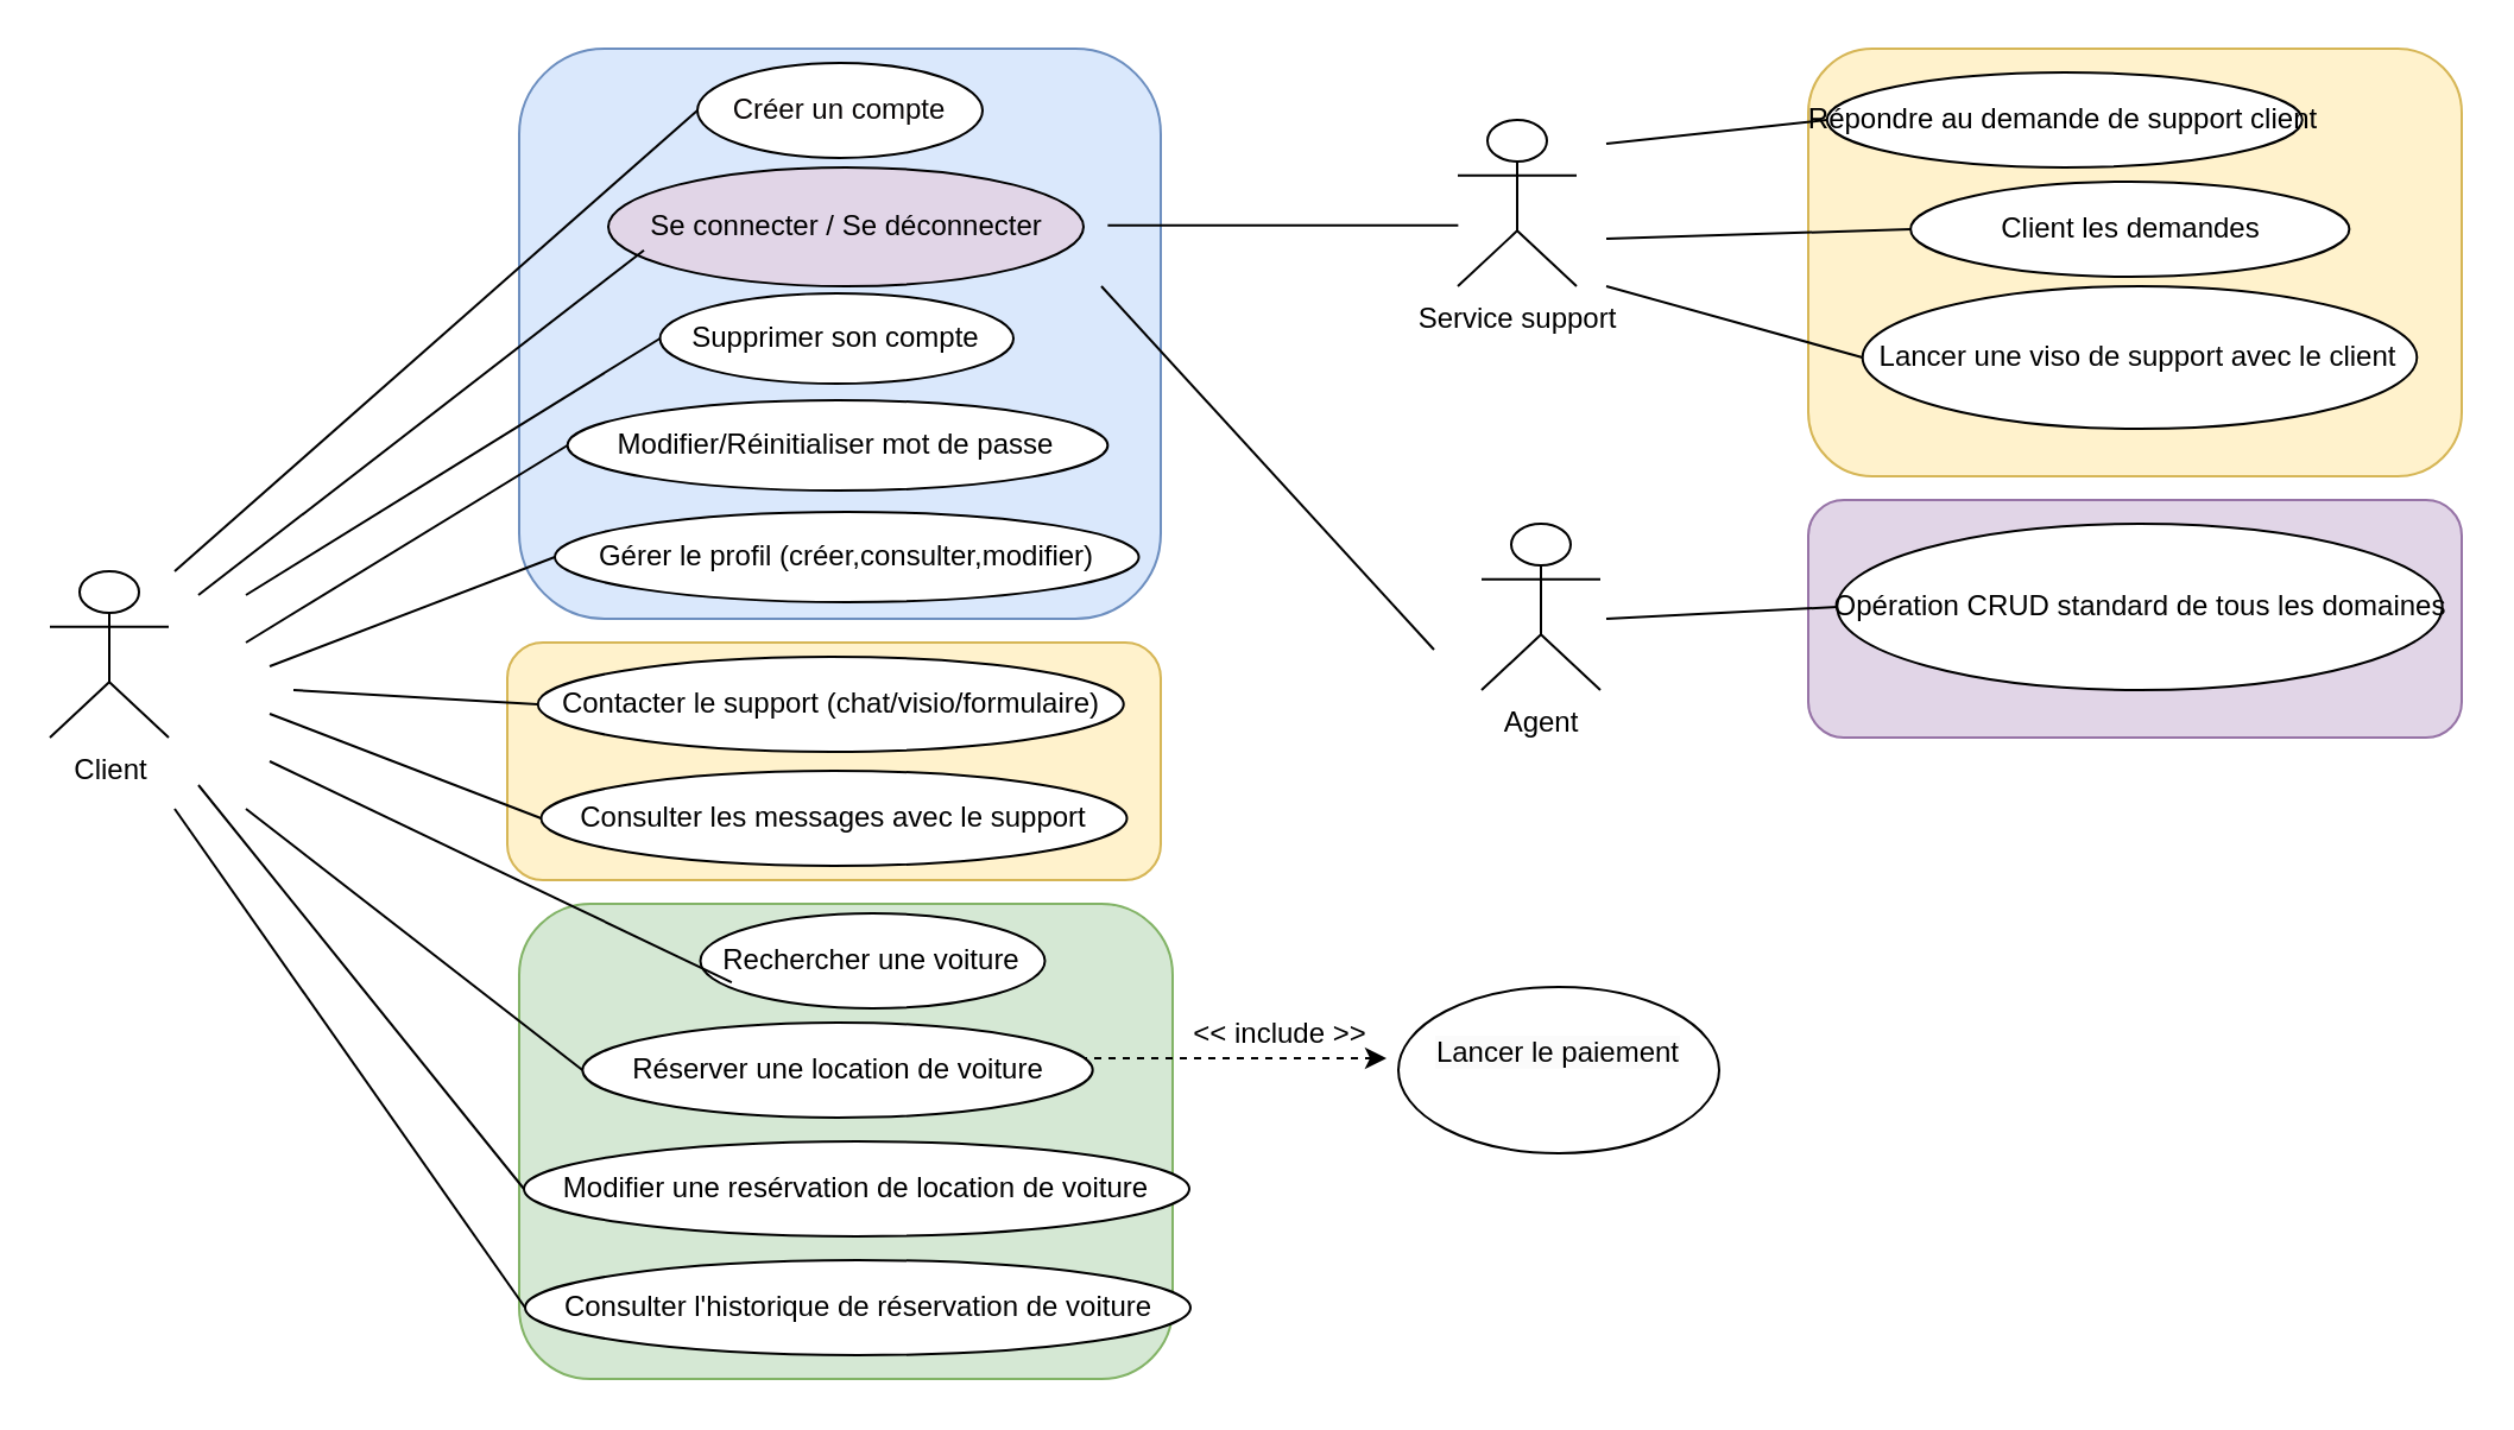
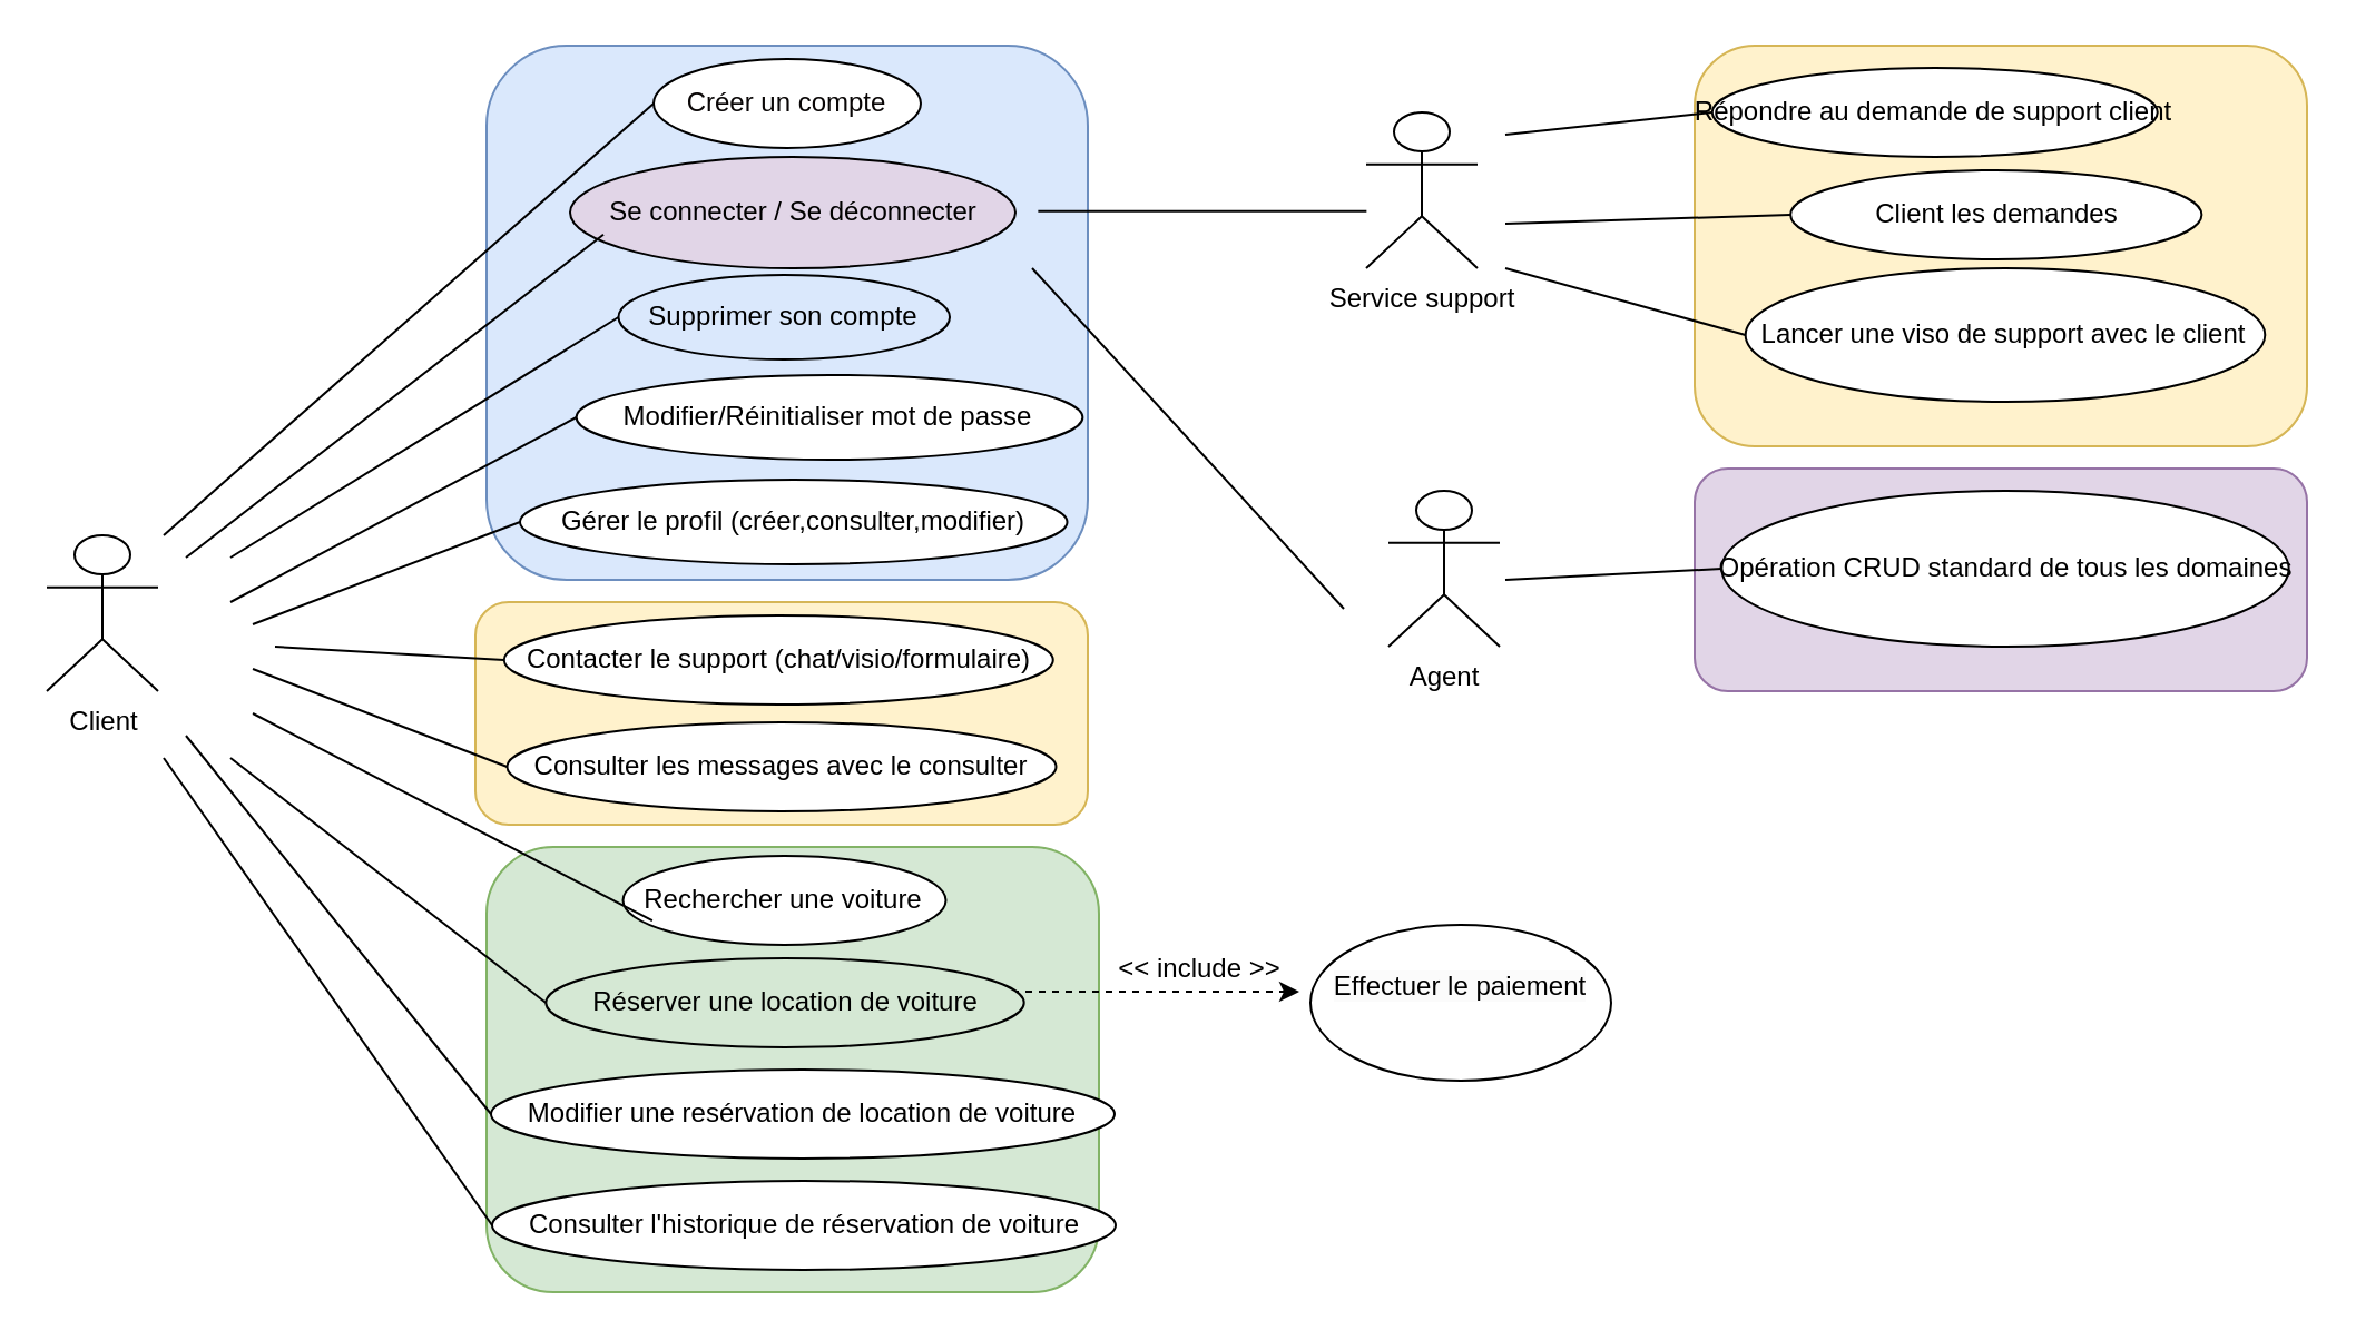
  <mxCell id="0" />
  <mxCell id="1" parent="0" />
  <mxCell id="2" value="" style="rounded=1;whiteSpace=wrap;html=1;fillColor=#fff2cc;strokeColor=#d6b656;" vertex="1" parent="1"><mxGeometry x="760.5" y="20" width="275" height="180" as="geometry" /></mxCell>
  <mxCell id="3" value="" style="rounded=1;whiteSpace=wrap;html=1;fillColor=#d5e8d4;strokeColor=#82b366;" vertex="1" parent="1"><mxGeometry x="218" y="380" width="275" height="200" as="geometry" /></mxCell>
  <mxCell id="4" value="" style="rounded=1;whiteSpace=wrap;html=1;fillColor=#fff2cc;strokeColor=#d6b656;" vertex="1" parent="1"><mxGeometry x="213" y="270" width="275" height="100" as="geometry" /></mxCell>
  <mxCell id="5" value="" style="rounded=1;whiteSpace=wrap;html=1;fillColor=#dae8fc;strokeColor=#6c8ebf;" vertex="1" parent="1"><mxGeometry x="218" y="20" width="270" height="240" as="geometry" /></mxCell>
  <mxCell id="6" value="Client" style="shape=umlActor;verticalLabelPosition=bottom;verticalAlign=top;html=1;outlineConnect=0;" vertex="1" parent="1"><mxGeometry x="20.5" y="240" width="50" height="70" as="geometry" /></mxCell>
  <mxCell id="7" value="Service support" style="shape=umlActor;verticalLabelPosition=bottom;verticalAlign=top;html=1;outlineConnect=0;" vertex="1" parent="1"><mxGeometry x="613" y="50" width="50" height="70" as="geometry" /></mxCell>
  <mxCell id="8" style="edgeStyle=none;html=1;dashed=1;" edge="1" parent="1"><mxGeometry relative="1" as="geometry"><mxPoint x="583" y="445" as="targetPoint" /><mxPoint x="454" y="445" as="sourcePoint" /></mxGeometry></mxCell>
  <mxCell id="9" value="&lt;span style=&quot;color: rgb(9, 6, 6); text-wrap-mode: nowrap;&quot;&gt;Créer un compte&lt;/span&gt;" style="ellipse;whiteSpace=wrap;html=1;" vertex="1" parent="1"><mxGeometry x="293" y="26" width="120" height="40" as="geometry" /></mxCell>
  <mxCell id="10" value="&lt;span style=&quot;color: rgb(0, 0, 0); text-wrap-mode: nowrap;&quot;&gt;Se connecter /&amp;nbsp;&lt;/span&gt;&lt;span style=&quot;text-wrap-mode: nowrap; color: rgb(0, 0, 0);&quot;&gt;Se déconnecter&lt;/span&gt;" style="ellipse;whiteSpace=wrap;html=1;fillColor=#e1d5e7;" vertex="1" parent="1"><mxGeometry x="255.5" y="70" width="200" height="50" as="geometry" /></mxCell>
- <mxCell id="11" value="&lt;span style=&quot;color: rgb(0, 0, 0); text-wrap-mode: nowrap;&quot;&gt;Supprimer son compte&lt;/span&gt;" style="ellipse;whiteSpace=wrap;html=1;" vertex="1" parent="1"><mxGeometry x="277.25" y="123" width="148.75" height="38" as="geometry" /></mxCell>
- <mxCell id="12" value="&#10;&lt;span style=&quot;color: rgb(0, 0, 0); font-family: Helvetica; font-size: 12px; font-style: normal; font-variant-ligatures: normal; font-variant-caps: normal; font-weight: 400; letter-spacing: normal; orphans: 2; text-align: center; text-indent: 0px; text-transform: none; widows: 2; word-spacing: 0px; -webkit-text-stroke-width: 0px; white-space: nowrap; background-color: rgb(251, 251, 251); text-decoration-thickness: initial; text-decoration-style: initial; text-decoration-color: initial; display: inline !important; float: none;&quot;&gt;Lancer le paiement&lt;/span&gt;&#10;&#10;" style="ellipse;whiteSpace=wrap;html=1;" vertex="1" parent="1"><mxGeometry x="588" y="415" width="135" height="70" as="geometry" /></mxCell>
- <mxCell id="13" value="&lt;span style=&quot;color: rgb(0, 0, 0); text-wrap-mode: nowrap;&quot;&gt;Modifier/Réinitialiser mot de passe&lt;/span&gt;" style="ellipse;whiteSpace=wrap;html=1;" vertex="1" parent="1"><mxGeometry x="238.31" y="168" width="227.37" height="38" as="geometry" /></mxCell>
+ <mxCell id="11" value="&lt;span style=&quot;color: rgb(0, 0, 0); text-wrap-mode: nowrap;&quot;&gt;Supprimer son compte&lt;/span&gt;" style="ellipse;whiteSpace=wrap;html=1;fillColor=#dae8fc;" vertex="1" parent="1"><mxGeometry x="277.25" y="123" width="148.75" height="38" as="geometry" /></mxCell>
+ <mxCell id="12" value="&#10;&lt;span style=&quot;color: rgb(0, 0, 0); font-family: Helvetica; font-size: 12px; font-style: normal; font-variant-ligatures: normal; font-variant-caps: normal; font-weight: 400; letter-spacing: normal; orphans: 2; text-align: center; text-indent: 0px; text-transform: none; widows: 2; word-spacing: 0px; -webkit-text-stroke-width: 0px; white-space: nowrap; background-color: rgb(251, 251, 251); text-decoration-thickness: initial; text-decoration-style: initial; text-decoration-color: initial; display: inline !important; float: none;&quot;&gt;Effectuer le paiement&lt;/span&gt;&#10;&#10;" style="ellipse;whiteSpace=wrap;html=1;" vertex="1" parent="1"><mxGeometry x="588" y="415" width="135" height="70" as="geometry" /></mxCell>
+ <mxCell id="13" value="&lt;span style=&quot;color: rgb(0, 0, 0); text-wrap-mode: nowrap;&quot;&gt;Modifier/Réinitialiser mot de passe&lt;/span&gt;" style="ellipse;whiteSpace=wrap;html=1;" vertex="1" parent="1"><mxGeometry x="258.31" y="168" width="227.37" height="38" as="geometry" /></mxCell>
  <mxCell id="14" value="&lt;span style=&quot;color: rgb(0, 0, 0); text-wrap-mode: nowrap;&quot;&gt;Gérer le profil (créer,consulter,modifier)&lt;/span&gt;" style="ellipse;whiteSpace=wrap;html=1;" vertex="1" parent="1"><mxGeometry x="233" y="215" width="245.75" height="38" as="geometry" /></mxCell>
  <mxCell id="15" value="&amp;lt;&amp;lt; include &amp;gt;&amp;gt;" style="text;html=1;align=center;verticalAlign=middle;resizable=0;points=[];autosize=1;strokeColor=none;fillColor=none;" vertex="1" parent="1"><mxGeometry x="488" y="420" width="100" height="30" as="geometry" /></mxCell>
- <mxCell id="16" value="&lt;span style=&quot;color: rgb(0, 0, 0); text-wrap-mode: nowrap;&quot;&gt;Rechercher une voiture&lt;/span&gt;" style="ellipse;whiteSpace=wrap;html=1;" vertex="1" parent="1"><mxGeometry x="294.25" y="384" width="145" height="40" as="geometry" /></mxCell>
- <mxCell id="17" value="&lt;span style=&quot;color: rgb(0, 0, 0); text-wrap-mode: nowrap;&quot;&gt;Réserver une location de voiture&lt;/span&gt;" style="ellipse;whiteSpace=wrap;html=1;" vertex="1" parent="1"><mxGeometry x="244.65" y="430" width="214.69" height="40" as="geometry" /></mxCell>
+ <mxCell id="16" value="&lt;span style=&quot;color: rgb(0, 0, 0); text-wrap-mode: nowrap;&quot;&gt;Rechercher une voiture&lt;/span&gt;" style="ellipse;whiteSpace=wrap;html=1;" vertex="1" parent="1"><mxGeometry x="279.25" y="384" width="145" height="40" as="geometry" /></mxCell>
+ <mxCell id="17" value="&lt;span style=&quot;color: rgb(0, 0, 0); text-wrap-mode: nowrap;&quot;&gt;Réserver une location de voiture&lt;/span&gt;" style="ellipse;whiteSpace=wrap;html=1;fillColor=#d5e8d4;" vertex="1" parent="1"><mxGeometry x="244.65" y="430" width="214.69" height="40" as="geometry" /></mxCell>
  <mxCell id="18" value="&lt;span style=&quot;color: rgb(0, 0, 0); text-wrap-mode: nowrap;&quot;&gt;Modifier une resérvation de location de voiture&lt;/span&gt;" style="ellipse;whiteSpace=wrap;html=1;" vertex="1" parent="1"><mxGeometry x="220" y="480" width="280" height="40" as="geometry" /></mxCell>
  <mxCell id="19" value="&lt;span style=&quot;color: rgb(0, 0, 0); text-wrap-mode: nowrap;&quot;&gt;Consulter l'historique de réservation de voiture&lt;/span&gt;" style="ellipse;whiteSpace=wrap;html=1;" vertex="1" parent="1"><mxGeometry x="220.5" y="530" width="280" height="40" as="geometry" /></mxCell>
  <mxCell id="20" value="&lt;span style=&quot;color: rgb(0, 0, 0); text-wrap-mode: nowrap;&quot;&gt;Répondre au demande de support client&lt;/span&gt;" style="ellipse;whiteSpace=wrap;html=1;" vertex="1" parent="1"><mxGeometry x="768.38" y="30" width="200" height="40" as="geometry" /></mxCell>
  <mxCell id="21" value="&lt;span style=&quot;color: rgb(0, 0, 0); text-wrap-mode: nowrap;&quot;&gt;Client les demandes&lt;/span&gt;" style="ellipse;whiteSpace=wrap;html=1;" vertex="1" parent="1"><mxGeometry x="803.57" y="76" width="184.62" height="40" as="geometry" /></mxCell>
  <mxCell id="22" value="&lt;span style=&quot;color: rgb(0, 0, 0); text-wrap-mode: nowrap;&quot;&gt;Lancer une viso de support avec le client&lt;/span&gt;" style="ellipse;whiteSpace=wrap;html=1;" vertex="1" parent="1"><mxGeometry x="783.34" y="120" width="233.31" height="60" as="geometry" /></mxCell>
  <mxCell id="23" value="&lt;span style=&quot;color: rgb(0, 0, 0); text-wrap-mode: nowrap;&quot;&gt;Contacter le support (chat/visio/formulaire)&lt;/span&gt;" style="ellipse;whiteSpace=wrap;html=1;" vertex="1" parent="1"><mxGeometry x="225.88" y="276" width="246.5" height="40" as="geometry" /></mxCell>
- <mxCell id="24" value="&lt;span style=&quot;color: rgb(0, 0, 0); text-wrap-mode: nowrap;&quot;&gt;Consulter les messages avec le support&lt;/span&gt;" style="ellipse;whiteSpace=wrap;html=1;" vertex="1" parent="1"><mxGeometry x="227.25" y="324" width="246.5" height="40" as="geometry" /></mxCell>
+ <mxCell id="24" value="&lt;span style=&quot;color: rgb(0, 0, 0); text-wrap-mode: nowrap;&quot;&gt;Consulter les messages avec le consulter&lt;/span&gt;" style="ellipse;whiteSpace=wrap;html=1;" vertex="1" parent="1"><mxGeometry x="227.25" y="324" width="246.5" height="40" as="geometry" /></mxCell>
  <mxCell id="25" value="" style="endArrow=none;html=1;entryX=0;entryY=0.5;entryDx=0;entryDy=0;" edge="1" parent="1" target="9"><mxGeometry width="50" height="50" relative="1" as="geometry"><mxPoint x="73" y="240" as="sourcePoint" /><mxPoint x="233" y="26" as="targetPoint" /></mxGeometry></mxCell>
  <mxCell id="26" value="" style="endArrow=none;html=1;entryX=0.075;entryY=0.697;entryDx=0;entryDy=0;entryPerimeter=0;" edge="1" parent="1" target="10"><mxGeometry width="50" height="50" relative="1" as="geometry"><mxPoint x="83" y="250" as="sourcePoint" /><mxPoint x="303" y="56" as="targetPoint" /></mxGeometry></mxCell>
  <mxCell id="27" value="" style="endArrow=none;html=1;entryX=0;entryY=0.5;entryDx=0;entryDy=0;" edge="1" parent="1" target="11"><mxGeometry width="50" height="50" relative="1" as="geometry"><mxPoint x="103" y="250" as="sourcePoint" /><mxPoint x="281" y="115" as="targetPoint" /></mxGeometry></mxCell>
  <mxCell id="28" value="" style="endArrow=none;html=1;entryX=0;entryY=0.5;entryDx=0;entryDy=0;" edge="1" parent="1" target="13"><mxGeometry width="50" height="50" relative="1" as="geometry"><mxPoint x="103" y="270" as="sourcePoint" /><mxPoint x="287" y="152" as="targetPoint" /></mxGeometry></mxCell>
  <mxCell id="29" value="" style="endArrow=none;html=1;entryX=0;entryY=0.5;entryDx=0;entryDy=0;" edge="1" parent="1" target="14"><mxGeometry width="50" height="50" relative="1" as="geometry"><mxPoint x="113" y="280" as="sourcePoint" /><mxPoint x="248" y="197" as="targetPoint" /></mxGeometry></mxCell>
  <mxCell id="30" value="" style="endArrow=none;html=1;entryX=0;entryY=0.5;entryDx=0;entryDy=0;" edge="1" parent="1" target="23"><mxGeometry width="50" height="50" relative="1" as="geometry"><mxPoint x="123" y="290" as="sourcePoint" /><mxPoint x="243" y="244" as="targetPoint" /></mxGeometry></mxCell>
  <mxCell id="31" value="" style="endArrow=none;html=1;entryX=0;entryY=0.5;entryDx=0;entryDy=0;" edge="1" parent="1" target="24"><mxGeometry width="50" height="50" relative="1" as="geometry"><mxPoint x="113" y="300" as="sourcePoint" /><mxPoint x="236" y="306" as="targetPoint" /></mxGeometry></mxCell>
  <mxCell id="32" value="" style="endArrow=none;html=1;entryX=0.091;entryY=0.727;entryDx=0;entryDy=0;entryPerimeter=0;" edge="1" parent="1" target="16"><mxGeometry width="50" height="50" relative="1" as="geometry"><mxPoint x="113" y="320" as="sourcePoint" /><mxPoint x="237" y="354" as="targetPoint" /></mxGeometry></mxCell>
  <mxCell id="33" value="" style="endArrow=none;html=1;entryX=0;entryY=0.5;entryDx=0;entryDy=0;" edge="1" parent="1" target="17"><mxGeometry width="50" height="50" relative="1" as="geometry"><mxPoint x="103" y="340" as="sourcePoint" /><mxPoint x="302" y="423" as="targetPoint" /></mxGeometry></mxCell>
  <mxCell id="34" value="" style="endArrow=none;html=1;entryX=0;entryY=0.5;entryDx=0;entryDy=0;" edge="1" parent="1" target="18"><mxGeometry width="50" height="50" relative="1" as="geometry"><mxPoint x="83" y="330" as="sourcePoint" /><mxPoint x="255" y="460" as="targetPoint" /></mxGeometry></mxCell>
  <mxCell id="35" value="" style="endArrow=none;html=1;entryX=0;entryY=0.5;entryDx=0;entryDy=0;" edge="1" parent="1" target="19"><mxGeometry width="50" height="50" relative="1" as="geometry"><mxPoint x="73" y="340" as="sourcePoint" /><mxPoint x="230" y="510" as="targetPoint" /></mxGeometry></mxCell>
  <mxCell id="36" value="" style="endArrow=none;html=1;entryX=0;entryY=0.5;entryDx=0;entryDy=0;" edge="1" parent="1" target="20"><mxGeometry width="50" height="50" relative="1" as="geometry"><mxPoint x="675.5" y="60" as="sourcePoint" /><mxPoint x="845.5" y="110" as="targetPoint" /></mxGeometry></mxCell>
  <mxCell id="37" value="" style="endArrow=none;html=1;entryX=0;entryY=0.5;entryDx=0;entryDy=0;" edge="1" parent="1" target="21"><mxGeometry width="50" height="50" relative="1" as="geometry"><mxPoint x="675.5" y="100" as="sourcePoint" /><mxPoint x="778.5" y="60" as="targetPoint" /></mxGeometry></mxCell>
  <mxCell id="38" value="" style="endArrow=none;html=1;entryX=0;entryY=0.5;entryDx=0;entryDy=0;" edge="1" parent="1" target="22"><mxGeometry width="50" height="50" relative="1" as="geometry"><mxPoint x="675.5" y="120" as="sourcePoint" /><mxPoint x="813.5" y="106" as="targetPoint" /></mxGeometry></mxCell>
  <mxCell id="39" value="" style="endArrow=none;html=1;" edge="1" parent="1"><mxGeometry width="50" height="50" relative="1" as="geometry"><mxPoint x="465.68" y="94.41" as="sourcePoint" /><mxPoint x="613.18" y="94.41" as="targetPoint" /></mxGeometry></mxCell>
  <mxCell id="40" value="" style="rounded=1;whiteSpace=wrap;html=1;fillColor=#e1d5e7;strokeColor=#9673a6;" vertex="1" parent="1"><mxGeometry x="760.5" y="210" width="275" height="100" as="geometry" /></mxCell>
  <mxCell id="41" value="Agent" style="shape=umlActor;verticalLabelPosition=bottom;verticalAlign=top;html=1;outlineConnect=0;" vertex="1" parent="1"><mxGeometry x="623" y="220" width="50" height="70" as="geometry" /></mxCell>
  <mxCell id="42" value="&lt;span style=&quot;text-wrap-mode: nowrap;&quot;&gt;Opération CRUD standard de tous les domaines&lt;/span&gt;" style="ellipse;whiteSpace=wrap;html=1;" vertex="1" parent="1"><mxGeometry x="772.68" y="220" width="254.62" height="70" as="geometry" /></mxCell>
  <mxCell id="43" value="" style="endArrow=none;html=1;entryX=0;entryY=0.5;entryDx=0;entryDy=0;" edge="1" target="42" parent="1"><mxGeometry width="50" height="50" relative="1" as="geometry"><mxPoint x="675.5" y="260" as="sourcePoint" /><mxPoint x="845.5" y="310" as="targetPoint" /></mxGeometry></mxCell>
  <mxCell id="44" value="" style="endArrow=none;html=1;" edge="1" parent="1"><mxGeometry width="50" height="50" relative="1" as="geometry"><mxPoint x="463" y="120" as="sourcePoint" /><mxPoint x="603" y="273" as="targetPoint" /></mxGeometry></mxCell>
